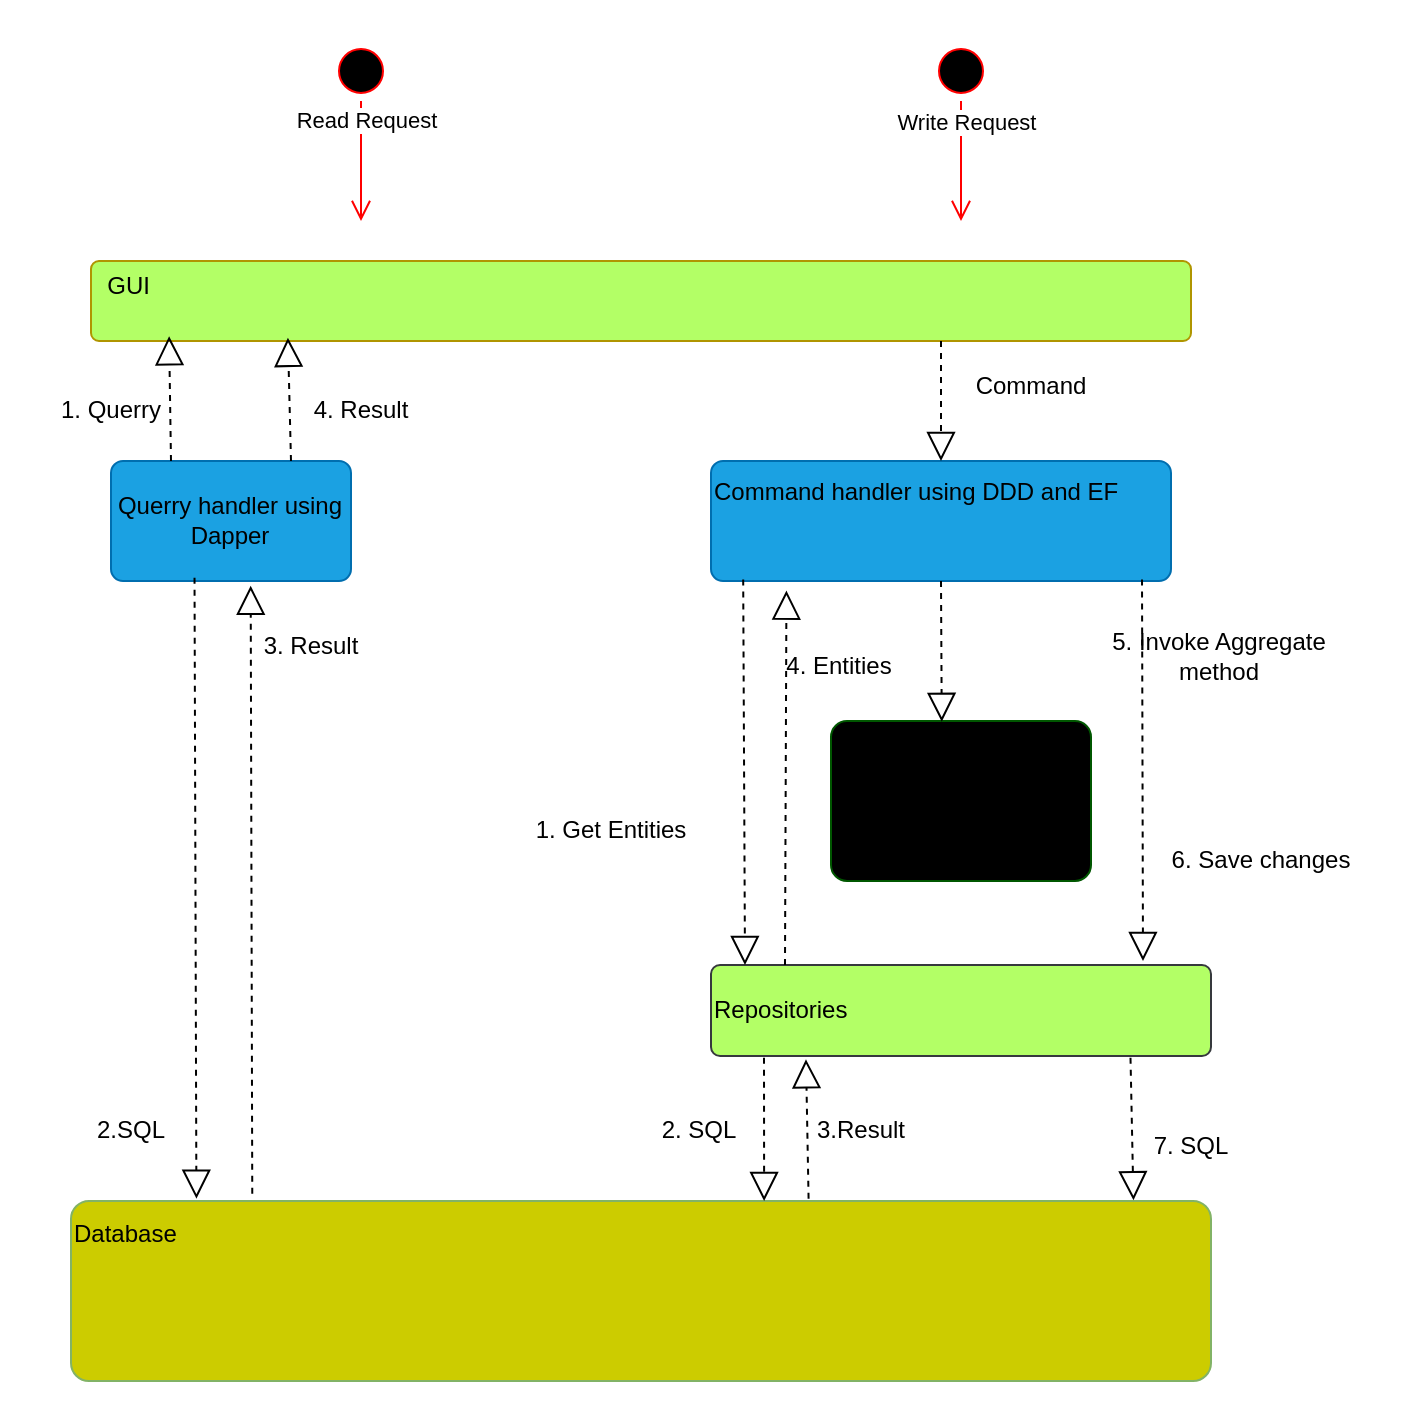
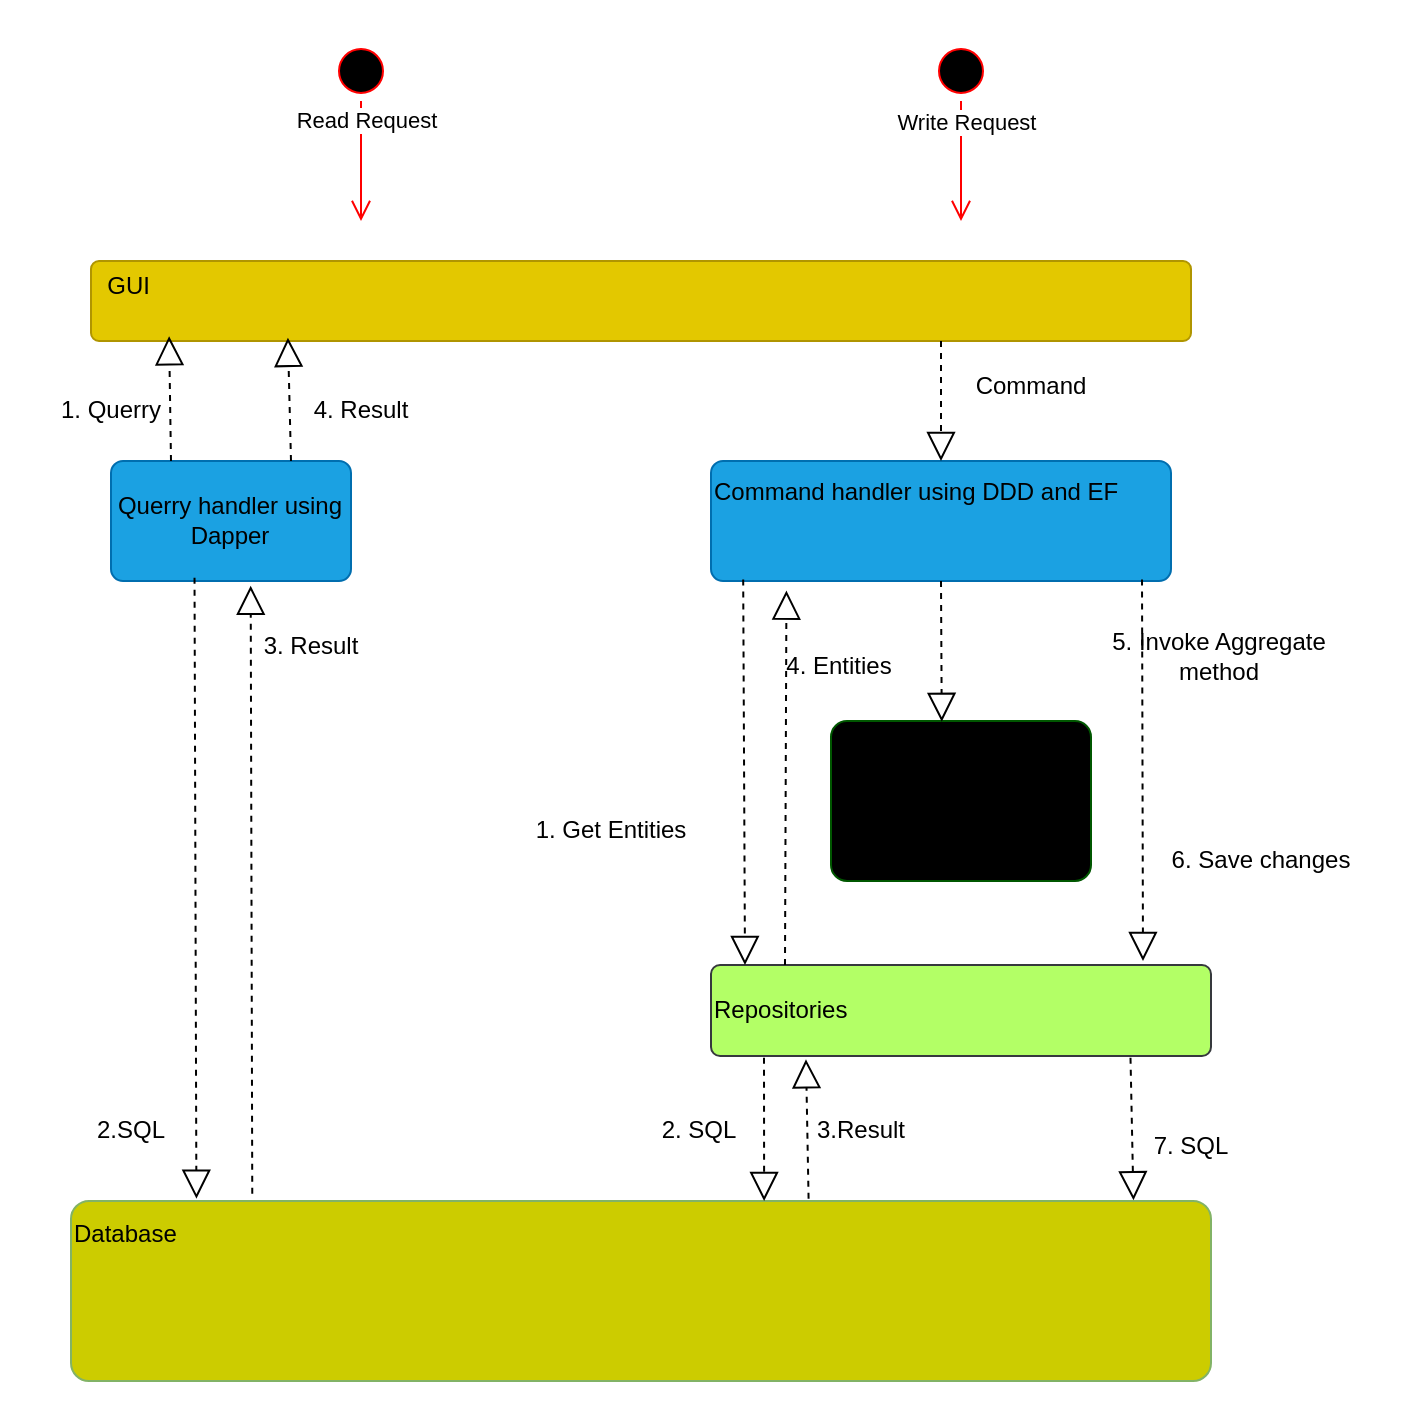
  <mxCell id="0" />
  <mxCell id="1" parent="0" />
  <mxCell id="2" value="" style="ellipse;html=1;shape=startState;fillColor=#000000;strokeColor=#ff0000;" parent="1" vertex="1"><mxGeometry x="165" y="20" width="30" height="30" as="geometry" /></mxCell>
  <mxCell id="3" value="" style="edgeStyle=orthogonalEdgeStyle;html=1;verticalAlign=bottom;endArrow=open;endSize=8;strokeColor=#ff0000;rounded=0;" parent="1" source="2" edge="1"><mxGeometry relative="1" as="geometry"><mxPoint x="180" y="110" as="targetPoint" /></mxGeometry></mxCell>
  <mxCell id="4" value="Read Request" style="edgeLabel;html=1;align=center;verticalAlign=middle;resizable=0;points=[];" parent="3" vertex="1" connectable="0"><mxGeometry x="-0.696" y="2" relative="1" as="geometry"><mxPoint as="offset" /></mxGeometry></mxCell>
  <mxCell id="5" value="" style="ellipse;html=1;shape=startState;fillColor=#000000;strokeColor=#ff0000;" parent="1" vertex="1"><mxGeometry x="465" y="20" width="30" height="30" as="geometry" /></mxCell>
  <mxCell id="6" value="" style="edgeStyle=orthogonalEdgeStyle;html=1;verticalAlign=bottom;endArrow=open;endSize=8;strokeColor=#ff0000;rounded=0;" parent="1" source="5" edge="1"><mxGeometry relative="1" as="geometry"><mxPoint x="480" y="110" as="targetPoint" /></mxGeometry></mxCell>
  <mxCell id="7" value="Write Request" style="edgeLabel;html=1;align=center;verticalAlign=middle;resizable=0;points=[];" parent="6" vertex="1" connectable="0"><mxGeometry x="-0.663" y="2" relative="1" as="geometry"><mxPoint as="offset" /></mxGeometry></mxCell>
- <mxCell id="8" value="&lt;div&gt;&lt;br&gt;&lt;/div&gt;&amp;nbsp; GUI&lt;div&gt;&lt;br&gt;&lt;/div&gt;&lt;div&gt;&lt;br&gt;&lt;/div&gt;" style="rounded=1;arcSize=10;whiteSpace=wrap;html=1;align=left;fillColor=#b3ff66;fontColor=#000000;strokeColor=#B09500;" parent="1" vertex="1"><mxGeometry x="45" y="130" width="550" height="40" as="geometry" /></mxCell>
+ <mxCell id="8" value="&lt;div&gt;&lt;br&gt;&lt;/div&gt;&amp;nbsp; GUI&lt;div&gt;&lt;br&gt;&lt;/div&gt;&lt;div&gt;&lt;br&gt;&lt;/div&gt;" style="rounded=1;arcSize=10;whiteSpace=wrap;html=1;align=left;fillColor=#e3c800;fontColor=#000000;strokeColor=#B09500;" parent="1" vertex="1"><mxGeometry x="45" y="130" width="550" height="40" as="geometry" /></mxCell>
  <mxCell id="9" value="&lt;font style=&quot;color: rgb(0, 0, 0);&quot;&gt;Querry handler using Dapper&lt;/font&gt;" style="rounded=1;arcSize=10;whiteSpace=wrap;html=1;align=center;fillColor=#1ba1e2;strokeColor=#006EAF;fontColor=#ffffff;" parent="1" vertex="1"><mxGeometry x="55" y="230" width="120" height="60" as="geometry" /></mxCell>
  <mxCell id="10" value="&lt;font style=&quot;color: rgb(0, 0, 0);&quot;&gt;Command handler using DDD and EF&lt;/font&gt;&lt;div&gt;&lt;font style=&quot;color: rgb(0, 0, 0);&quot;&gt;&lt;br&gt;&lt;/font&gt;&lt;/div&gt;&lt;div&gt;&lt;br&gt;&lt;/div&gt;" style="rounded=1;arcSize=10;whiteSpace=wrap;html=1;align=left;fillColor=#1ba1e2;fontColor=#ffffff;strokeColor=#006EAF;" parent="1" vertex="1"><mxGeometry x="355" y="230" width="230" height="60" as="geometry" /></mxCell>
  <mxCell id="11" value="&lt;font style=&quot;color: rgb(0, 0, 0);&quot;&gt;Domain Logic&lt;/font&gt;&lt;div&gt;&lt;font style=&quot;color: rgb(0, 0, 0);&quot;&gt;&lt;br&gt;&lt;/font&gt;&lt;/div&gt;&lt;div&gt;&lt;font style=&quot;color: rgb(0, 0, 0);&quot;&gt;&lt;br&gt;&lt;/font&gt;&lt;/div&gt;&lt;div&gt;&lt;br&gt;&lt;/div&gt;" style="rounded=1;arcSize=10;whiteSpace=wrap;html=1;align=left;fillColor=#000000;fontColor=#ffffff;strokeColor=#005700;" parent="1" vertex="1"><mxGeometry x="415" y="360" width="130" height="80" as="geometry" /></mxCell>
  <mxCell id="12" value="Repositories" style="rounded=1;arcSize=10;whiteSpace=wrap;html=1;align=left;fillColor=#B3FF66;strokeColor=#36393d;gradientColor=none;" parent="1" vertex="1"><mxGeometry x="355" y="482" width="250" height="45.5" as="geometry" /></mxCell>
  <mxCell id="13" value="Database&lt;div&gt;&lt;br&gt;&lt;/div&gt;&lt;div&gt;&lt;br&gt;&lt;/div&gt;&lt;div&gt;&lt;br&gt;&lt;/div&gt;&lt;div&gt;&lt;br&gt;&lt;/div&gt;" style="rounded=1;arcSize=10;whiteSpace=wrap;html=1;align=left;fillColor=#CCCC00;strokeColor=#82b366;" parent="1" vertex="1"><mxGeometry x="35" y="600" width="570" height="90" as="geometry" /></mxCell>
  <mxCell id="14" value="" style="endArrow=block;dashed=1;endFill=0;endSize=12;html=1;rounded=0;exitX=0.25;exitY=0;exitDx=0;exitDy=0;entryX=0.071;entryY=0.94;entryDx=0;entryDy=0;entryPerimeter=0;" parent="1" source="9" target="8" edge="1"><mxGeometry width="160" relative="1" as="geometry"><mxPoint x="285" y="410" as="sourcePoint" /><mxPoint x="445" y="410" as="targetPoint" /></mxGeometry></mxCell>
  <mxCell id="15" value="" style="endArrow=block;dashed=1;endFill=0;endSize=12;html=1;rounded=0;exitX=0.75;exitY=0;exitDx=0;exitDy=0;entryX=0.179;entryY=0.96;entryDx=0;entryDy=0;entryPerimeter=0;" parent="1" source="9" target="8" edge="1"><mxGeometry width="160" relative="1" as="geometry"><mxPoint x="285" y="410" as="sourcePoint" /><mxPoint x="445" y="410" as="targetPoint" /></mxGeometry></mxCell>
  <mxCell id="16" value="" style="endArrow=block;dashed=1;endFill=0;endSize=12;html=1;rounded=0;entryX=0.5;entryY=0;entryDx=0;entryDy=0;" parent="1" target="10" edge="1"><mxGeometry width="160" relative="1" as="geometry"><mxPoint x="470" y="170" as="sourcePoint" /><mxPoint x="445" y="410" as="targetPoint" /></mxGeometry></mxCell>
  <mxCell id="17" value="" style="endArrow=block;dashed=1;endFill=0;endSize=12;html=1;rounded=0;exitX=0.5;exitY=1;exitDx=0;exitDy=0;entryX=0.426;entryY=0.005;entryDx=0;entryDy=0;entryPerimeter=0;" parent="1" source="10" target="11" edge="1"><mxGeometry width="160" relative="1" as="geometry"><mxPoint x="285" y="410" as="sourcePoint" /><mxPoint x="445" y="410" as="targetPoint" /></mxGeometry></mxCell>
  <mxCell id="18" value="" style="endArrow=block;dashed=1;endFill=0;endSize=12;html=1;rounded=0;exitX=0.07;exitY=0.987;exitDx=0;exitDy=0;exitPerimeter=0;entryX=0.068;entryY=0;entryDx=0;entryDy=0;entryPerimeter=0;" parent="1" source="10" target="12" edge="1"><mxGeometry width="160" relative="1" as="geometry"><mxPoint x="285" y="410" as="sourcePoint" /><mxPoint x="445" y="410" as="targetPoint" /></mxGeometry></mxCell>
  <mxCell id="19" value="" style="endArrow=block;dashed=1;endFill=0;endSize=12;html=1;rounded=0;exitX=0.148;exitY=0;exitDx=0;exitDy=0;exitPerimeter=0;entryX=0.164;entryY=1.08;entryDx=0;entryDy=0;entryPerimeter=0;" parent="1" source="12" target="10" edge="1"><mxGeometry width="160" relative="1" as="geometry"><mxPoint x="285" y="410" as="sourcePoint" /><mxPoint x="445" y="410" as="targetPoint" /></mxGeometry></mxCell>
  <mxCell id="20" value="" style="endArrow=block;dashed=1;endFill=0;endSize=12;html=1;rounded=0;exitX=0.937;exitY=0.987;exitDx=0;exitDy=0;exitPerimeter=0;" parent="1" source="10" edge="1"><mxGeometry width="160" relative="1" as="geometry"><mxPoint x="285" y="410" as="sourcePoint" /><mxPoint x="571" y="480" as="targetPoint" /></mxGeometry></mxCell>
  <mxCell id="21" value="" style="endArrow=block;dashed=1;endFill=0;endSize=12;html=1;rounded=0;exitX=0.348;exitY=0.973;exitDx=0;exitDy=0;exitPerimeter=0;entryX=0.11;entryY=-0.013;entryDx=0;entryDy=0;entryPerimeter=0;" parent="1" source="9" target="13" edge="1"><mxGeometry width="160" relative="1" as="geometry"><mxPoint x="285" y="410" as="sourcePoint" /><mxPoint x="445" y="410" as="targetPoint" /></mxGeometry></mxCell>
  <mxCell id="22" value="" style="endArrow=block;dashed=1;endFill=0;endSize=12;html=1;rounded=0;exitX=0.159;exitY=-0.04;exitDx=0;exitDy=0;exitPerimeter=0;entryX=0.582;entryY=1.04;entryDx=0;entryDy=0;entryPerimeter=0;" parent="1" source="13" target="9" edge="1"><mxGeometry width="160" relative="1" as="geometry"><mxPoint x="285" y="410" as="sourcePoint" /><mxPoint x="445" y="410" as="targetPoint" /></mxGeometry></mxCell>
  <mxCell id="23" value="" style="endArrow=block;dashed=1;endFill=0;endSize=12;html=1;rounded=0;exitX=0.106;exitY=1.02;exitDx=0;exitDy=0;exitPerimeter=0;entryX=0.608;entryY=0;entryDx=0;entryDy=0;entryPerimeter=0;" parent="1" source="12" target="13" edge="1"><mxGeometry width="160" relative="1" as="geometry"><mxPoint x="285" y="410" as="sourcePoint" /><mxPoint x="445" y="410" as="targetPoint" /></mxGeometry></mxCell>
  <mxCell id="24" value="" style="endArrow=block;dashed=1;endFill=0;endSize=12;html=1;rounded=0;exitX=0.647;exitY=-0.013;exitDx=0;exitDy=0;exitPerimeter=0;entryX=0.19;entryY=1.037;entryDx=0;entryDy=0;entryPerimeter=0;" parent="1" source="13" target="12" edge="1"><mxGeometry width="160" relative="1" as="geometry"><mxPoint x="285" y="410" as="sourcePoint" /><mxPoint x="445" y="410" as="targetPoint" /></mxGeometry></mxCell>
  <mxCell id="25" value="" style="endArrow=block;dashed=1;endFill=0;endSize=12;html=1;rounded=0;exitX=0.839;exitY=1.02;exitDx=0;exitDy=0;exitPerimeter=0;entryX=0.932;entryY=-0.004;entryDx=0;entryDy=0;entryPerimeter=0;" parent="1" source="12" target="13" edge="1"><mxGeometry width="160" relative="1" as="geometry"><mxPoint x="285" y="410" as="sourcePoint" /><mxPoint x="445" y="410" as="targetPoint" /></mxGeometry></mxCell>
  <mxCell id="26" value="1. Querry" style="text;html=1;align=center;verticalAlign=middle;resizable=0;points=[];autosize=1;strokeColor=none;fillColor=none;" parent="1" vertex="1"><mxGeometry x="20" y="190" width="70" height="30" as="geometry" /></mxCell>
  <mxCell id="27" value="2.SQL" style="text;html=1;align=center;verticalAlign=middle;resizable=0;points=[];autosize=1;strokeColor=none;fillColor=none;" parent="1" vertex="1"><mxGeometry x="35" y="550" width="60" height="30" as="geometry" /></mxCell>
  <mxCell id="28" value="3. Result" style="text;html=1;align=center;verticalAlign=middle;resizable=0;points=[];autosize=1;strokeColor=none;fillColor=none;" parent="1" vertex="1"><mxGeometry x="120" y="308" width="70" height="30" as="geometry" /></mxCell>
  <mxCell id="29" value="4. Result" style="text;html=1;align=center;verticalAlign=middle;resizable=0;points=[];autosize=1;strokeColor=none;fillColor=none;" parent="1" vertex="1"><mxGeometry x="145" y="190" width="70" height="30" as="geometry" /></mxCell>
  <mxCell id="30" value="Command" style="text;html=1;align=center;verticalAlign=middle;resizable=0;points=[];autosize=1;strokeColor=none;fillColor=none;" parent="1" vertex="1"><mxGeometry x="475" y="178" width="80" height="30" as="geometry" /></mxCell>
  <mxCell id="31" value="1. Get Entities" style="text;html=1;align=center;verticalAlign=middle;resizable=0;points=[];autosize=1;strokeColor=none;fillColor=none;" parent="1" vertex="1"><mxGeometry x="255" y="400" width="100" height="30" as="geometry" /></mxCell>
  <mxCell id="32" value="2. SQL" style="text;html=1;align=center;verticalAlign=middle;resizable=0;points=[];autosize=1;strokeColor=none;fillColor=none;" parent="1" vertex="1"><mxGeometry x="319" y="550" width="60" height="30" as="geometry" /></mxCell>
  <mxCell id="33" value="3.Result" style="text;html=1;align=center;verticalAlign=middle;resizable=0;points=[];autosize=1;strokeColor=none;fillColor=none;" parent="1" vertex="1"><mxGeometry x="395" y="550" width="70" height="30" as="geometry" /></mxCell>
  <mxCell id="34" value="4. Entities" style="text;html=1;align=center;verticalAlign=middle;resizable=0;points=[];autosize=1;strokeColor=none;fillColor=none;" parent="1" vertex="1"><mxGeometry x="379" y="318" width="80" height="30" as="geometry" /></mxCell>
  <mxCell id="35" value="5. Invoke Aggregate&lt;div&gt;method&lt;/div&gt;" style="text;html=1;align=center;verticalAlign=middle;resizable=0;points=[];autosize=1;strokeColor=none;fillColor=none;" parent="1" vertex="1"><mxGeometry x="544" y="308" width="130" height="40" as="geometry" /></mxCell>
  <mxCell id="36" value="6. Save changes" style="text;html=1;align=center;verticalAlign=middle;resizable=0;points=[];autosize=1;strokeColor=none;fillColor=none;" parent="1" vertex="1"><mxGeometry x="575" y="415" width="110" height="30" as="geometry" /></mxCell>
  <mxCell id="37" value="7. SQL" style="text;html=1;align=center;verticalAlign=middle;resizable=0;points=[];autosize=1;strokeColor=none;fillColor=none;" parent="1" vertex="1"><mxGeometry x="565" y="558" width="60" height="30" as="geometry" /></mxCell>
